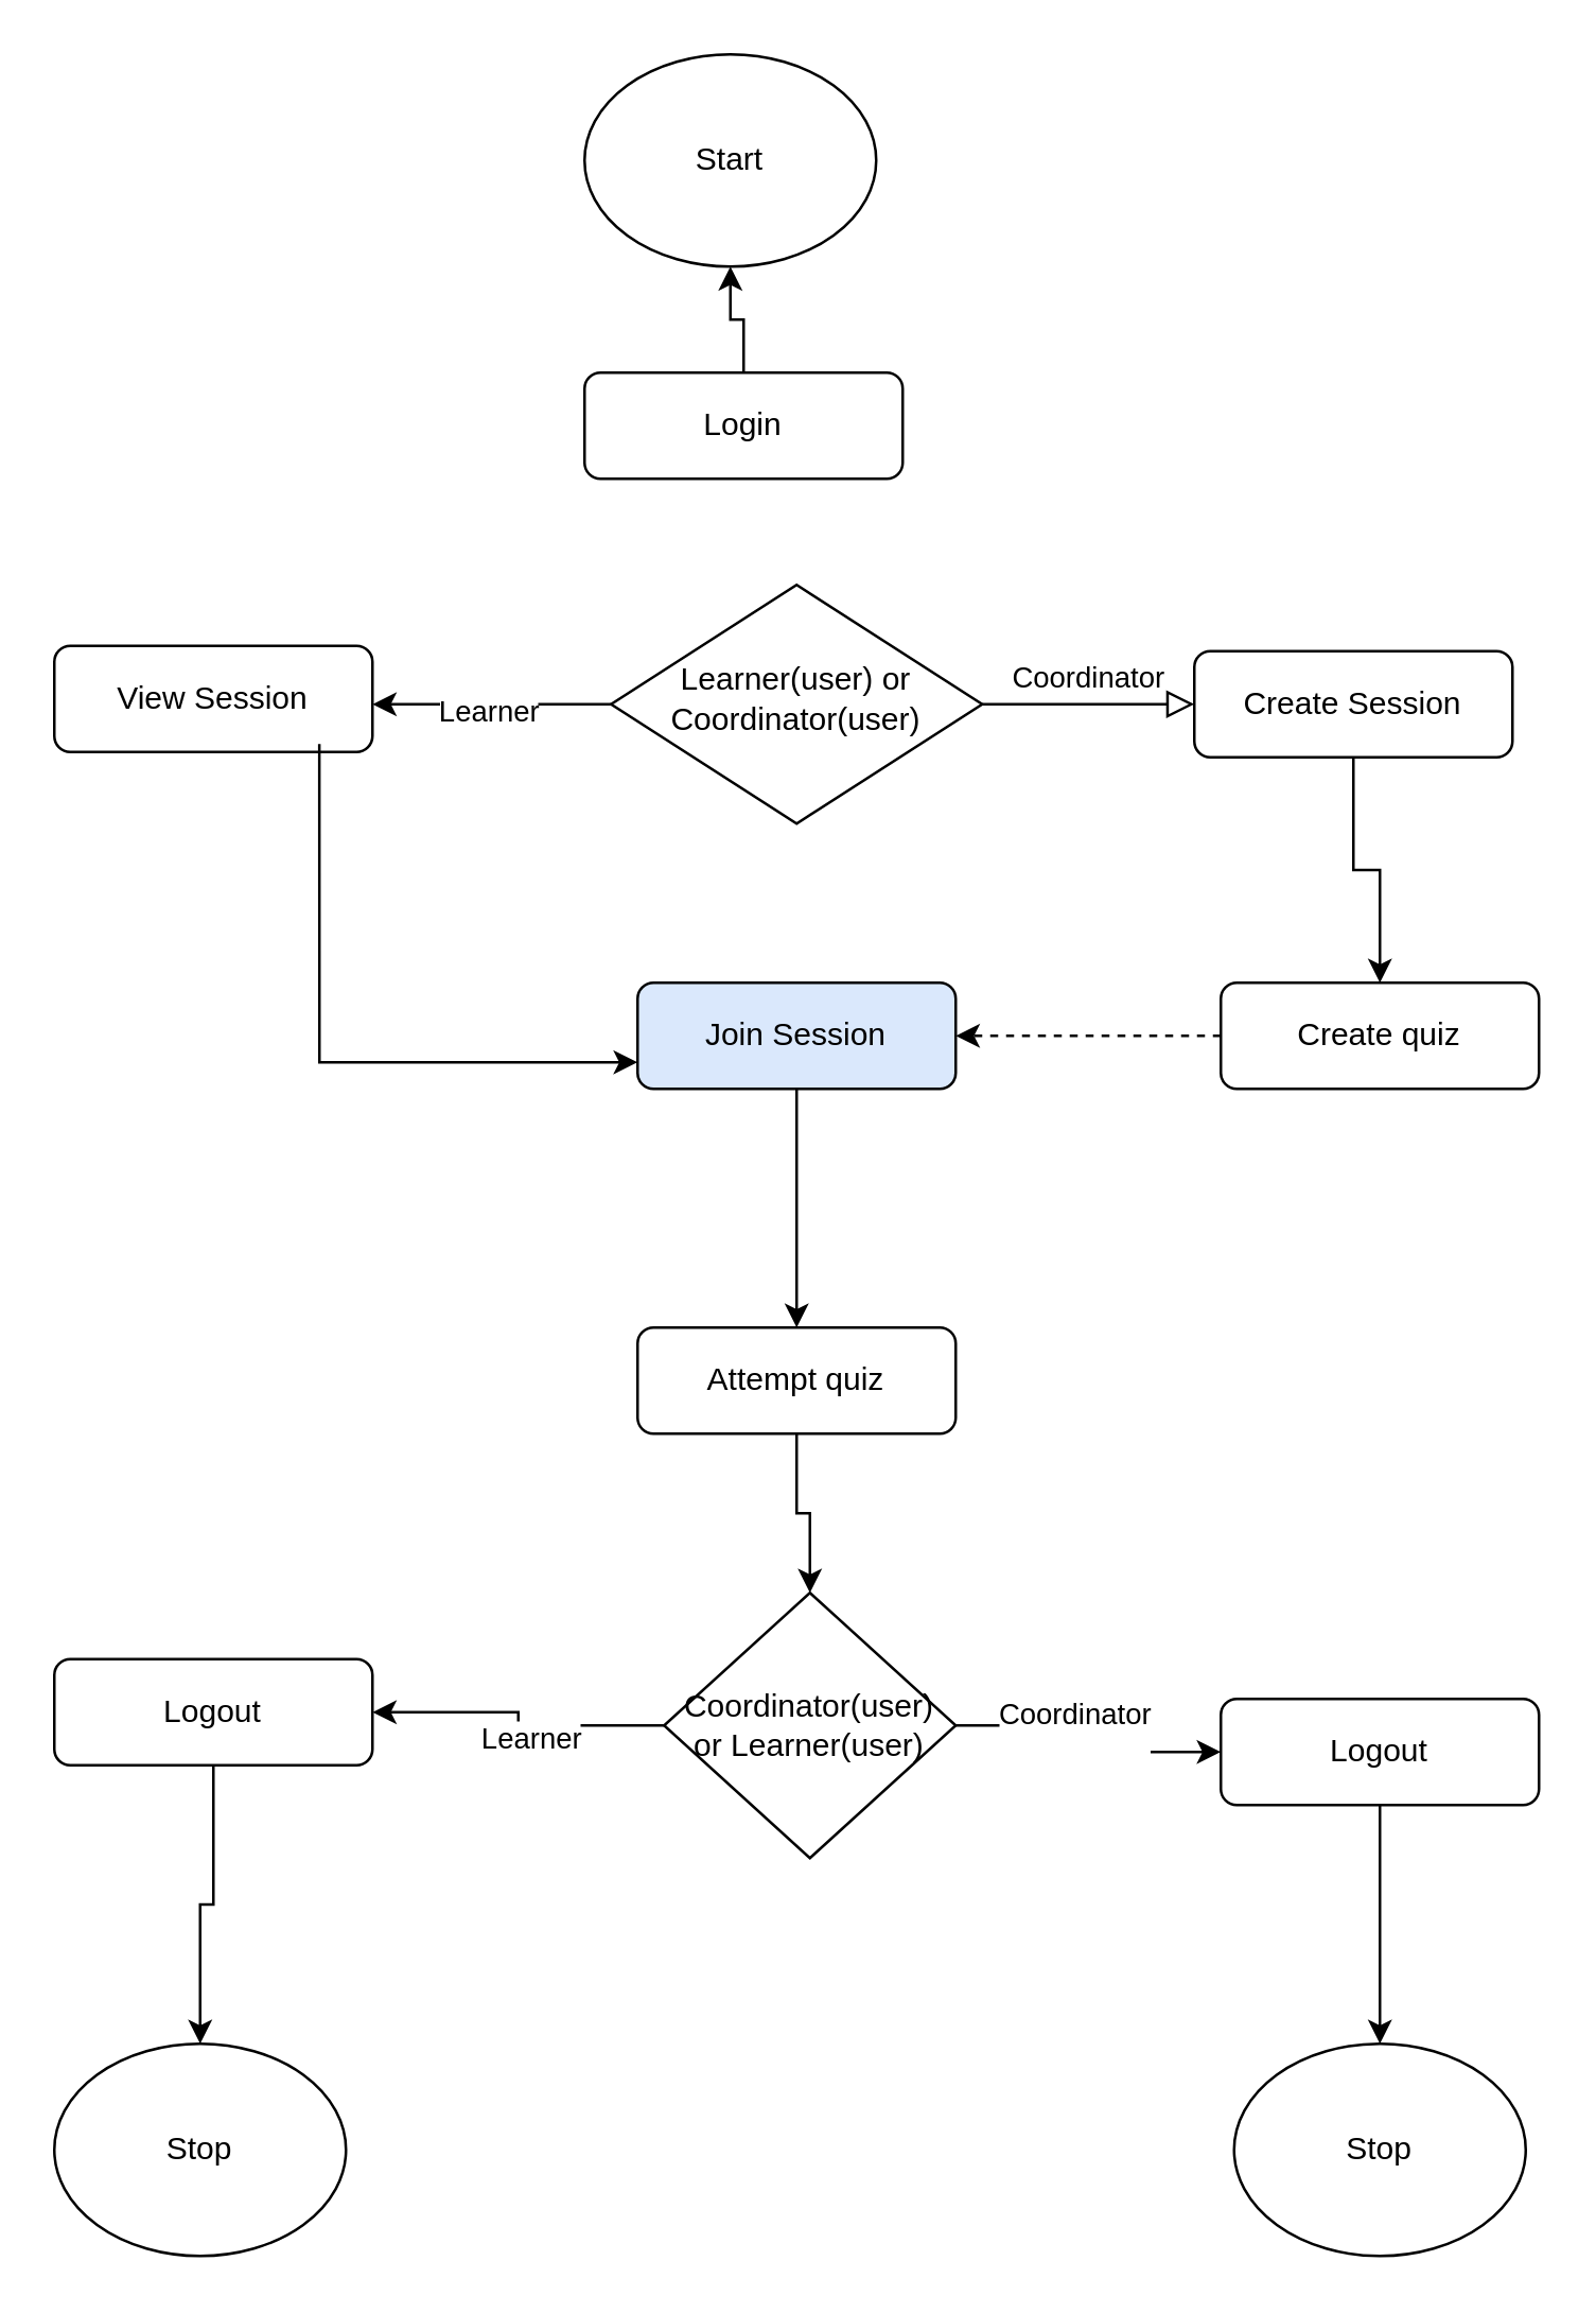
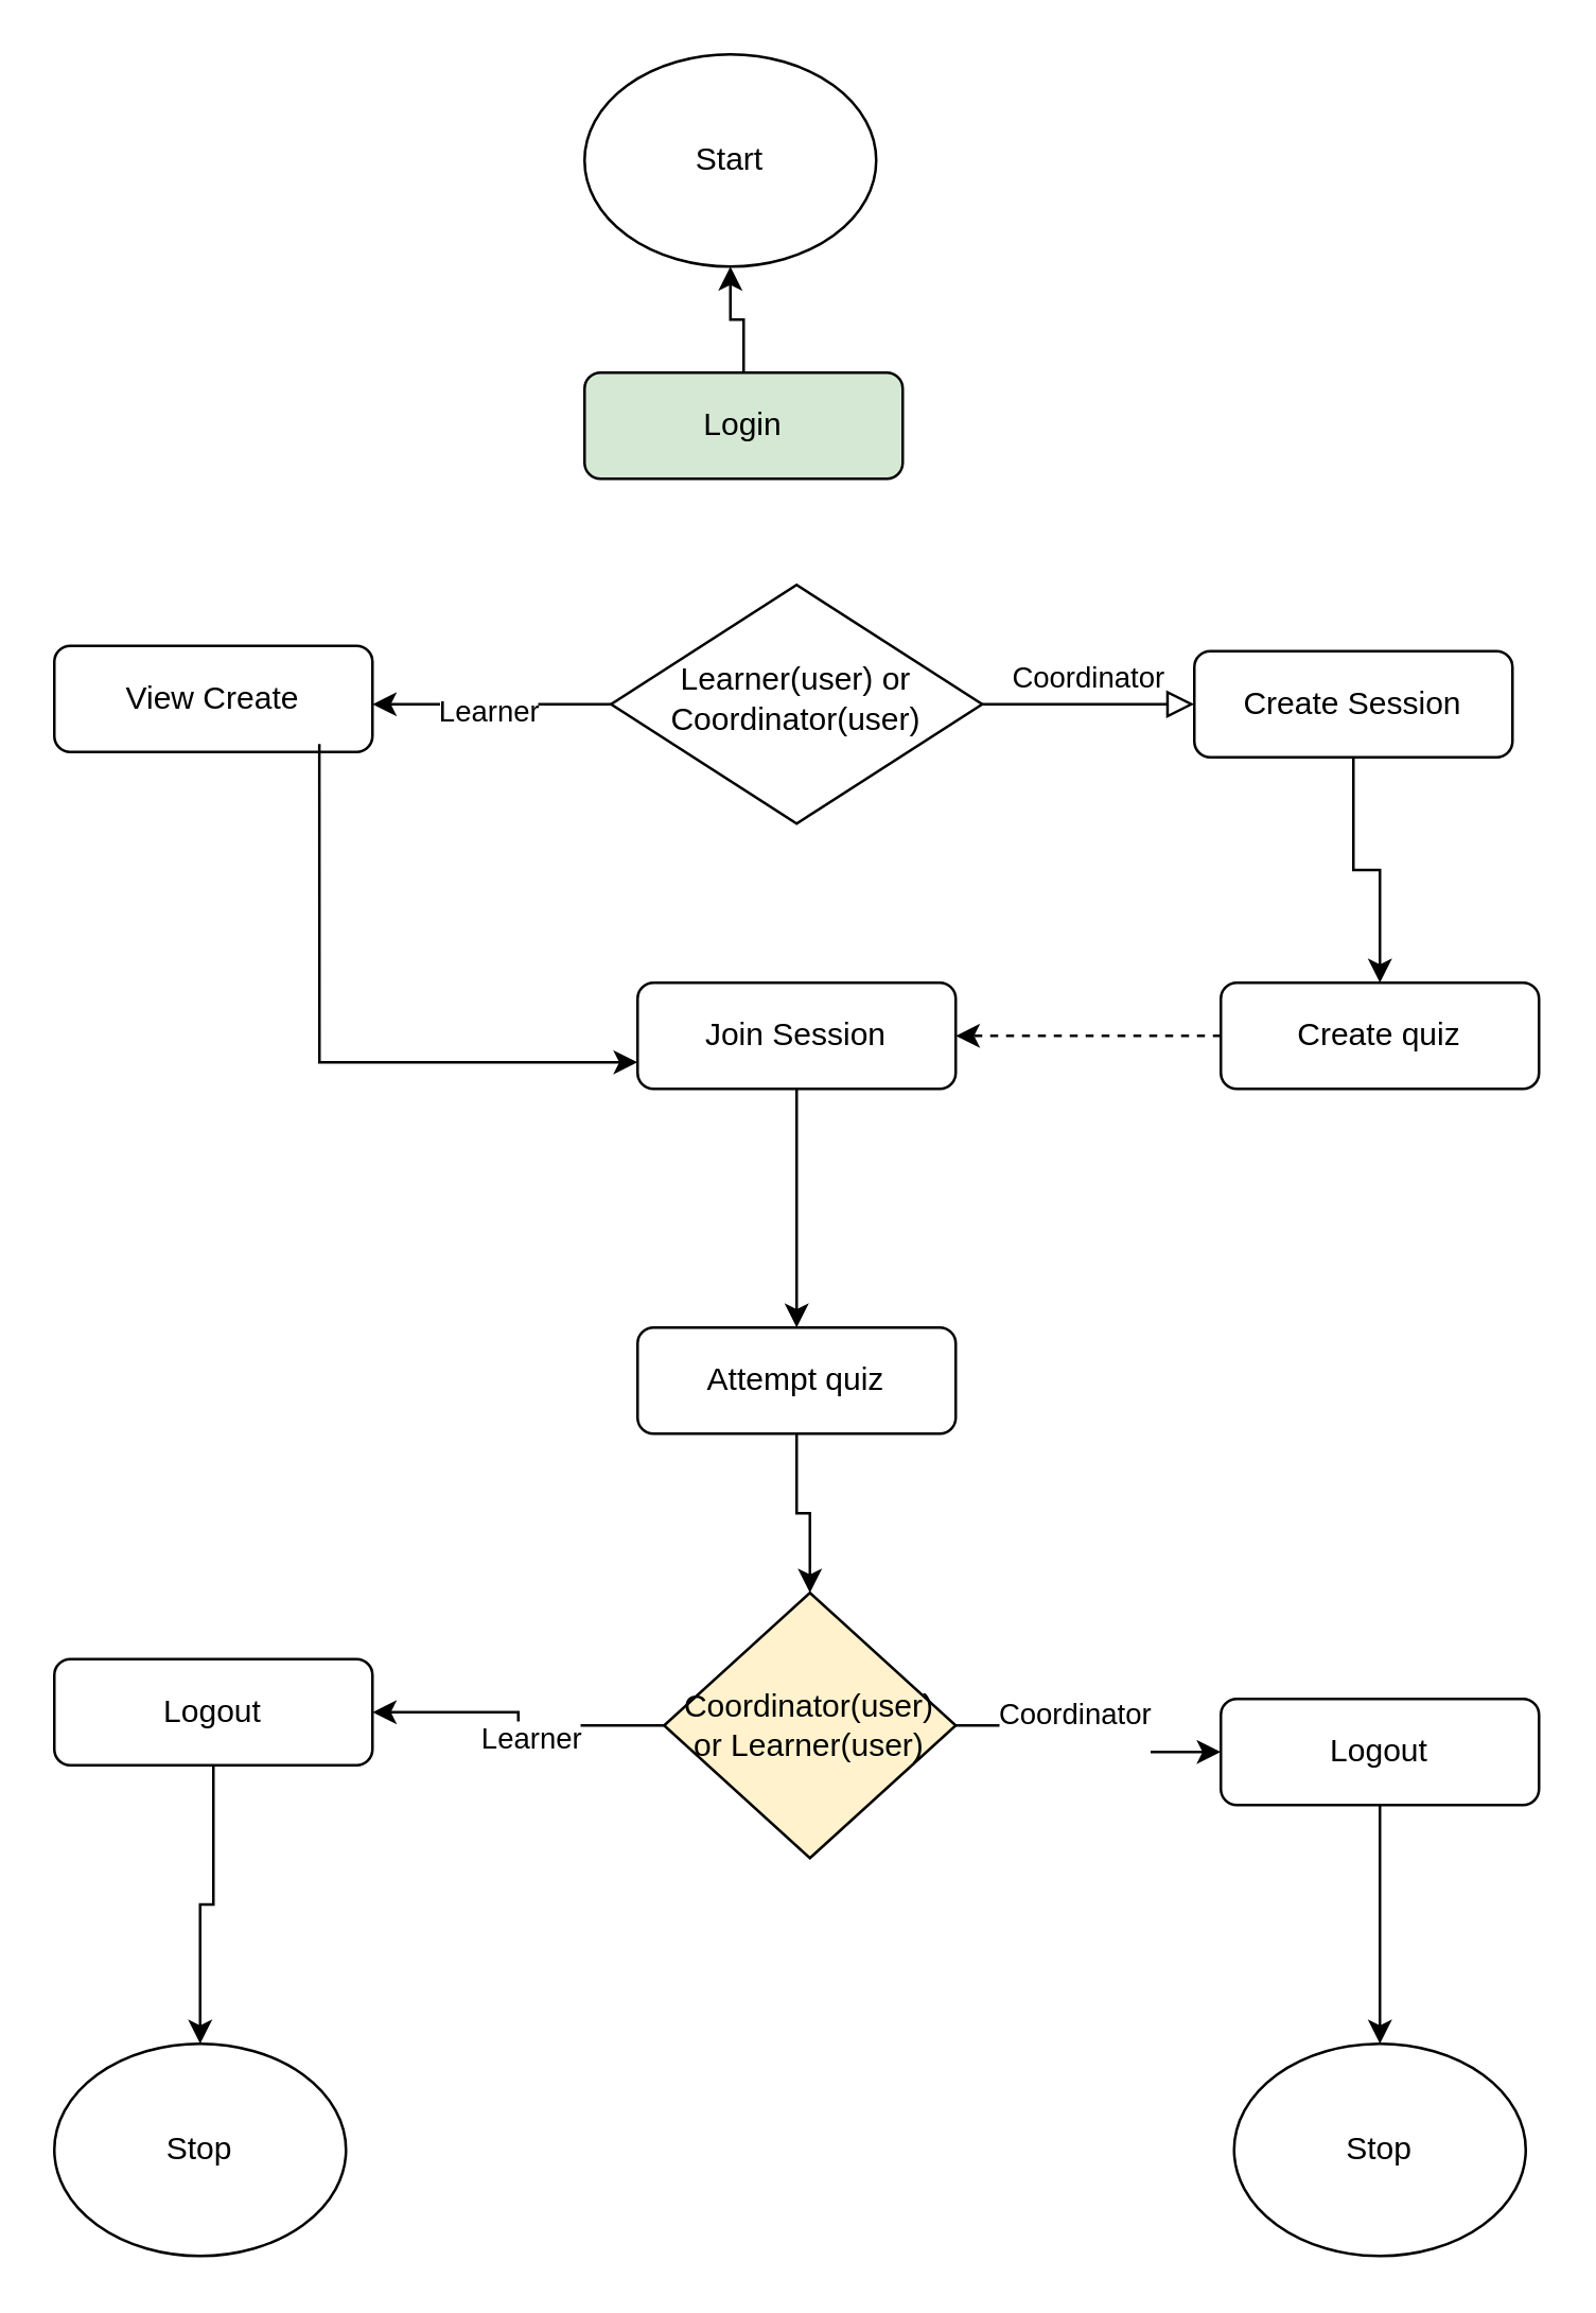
  <mxCell id="0" />
  <mxCell id="1" parent="0" />
  <mxCell id="2" style="edgeStyle=orthogonalEdgeStyle;rounded=0;orthogonalLoop=1;jettySize=auto;html=1;exitX=0.5;exitY=0;exitDx=0;exitDy=0;entryX=0.5;entryY=1;entryDx=0;entryDy=0;" edge="1" parent="1" source="3" target="14"><mxGeometry relative="1" as="geometry" /></mxCell>
- <mxCell id="3" value="Login" style="rounded=1;whiteSpace=wrap;html=1;fontSize=12;glass=0;strokeWidth=1;shadow=0;" parent="1" vertex="1"><mxGeometry x="220" y="140" width="120" height="40" as="geometry" /></mxCell>
+ <mxCell id="3" value="Login" style="rounded=1;whiteSpace=wrap;html=1;fontSize=12;glass=0;strokeWidth=1;shadow=0;fillColor=#d5e8d4;" parent="1" vertex="1"><mxGeometry x="220" y="140" width="120" height="40" as="geometry" /></mxCell>
  <mxCell id="4" value="Coordinator" style="edgeStyle=orthogonalEdgeStyle;rounded=0;html=1;jettySize=auto;orthogonalLoop=1;fontSize=11;endArrow=block;endFill=0;endSize=8;strokeWidth=1;shadow=0;labelBackgroundColor=none;" parent="1" source="7" target="9" edge="1"><mxGeometry y="10" relative="1" as="geometry"><mxPoint as="offset" /></mxGeometry></mxCell>
  <mxCell id="5" value="" style="edgeStyle=orthogonalEdgeStyle;rounded=0;orthogonalLoop=1;jettySize=auto;html=1;" edge="1" parent="1" source="7"><mxGeometry relative="1" as="geometry"><mxPoint x="140" y="265" as="targetPoint" /></mxGeometry></mxCell>
  <mxCell id="6" value="Learner" style="edgeLabel;html=1;align=center;verticalAlign=middle;resizable=0;points=[];" vertex="1" connectable="0" parent="5"><mxGeometry x="0.038" y="2" relative="1" as="geometry"><mxPoint as="offset" /></mxGeometry></mxCell>
  <mxCell id="7" value="Learner(user) or Coordinator(user)" style="rhombus;whiteSpace=wrap;html=1;shadow=0;fontFamily=Helvetica;fontSize=12;align=center;strokeWidth=1;spacing=6;spacingTop=-4;" parent="1" vertex="1"><mxGeometry x="230" y="220" width="140" height="90" as="geometry" /></mxCell>
  <mxCell id="8" value="" style="edgeStyle=orthogonalEdgeStyle;rounded=0;orthogonalLoop=1;jettySize=auto;html=1;" edge="1" parent="1" source="9" target="13"><mxGeometry relative="1" as="geometry" /></mxCell>
  <mxCell id="9" value="Create Session" style="rounded=1;whiteSpace=wrap;html=1;fontSize=12;glass=0;strokeWidth=1;shadow=0;" parent="1" vertex="1"><mxGeometry x="450" y="245" width="120" height="40" as="geometry" /></mxCell>
  <mxCell id="10" style="edgeStyle=orthogonalEdgeStyle;rounded=0;orthogonalLoop=1;jettySize=auto;html=1;exitX=0.5;exitY=1;exitDx=0;exitDy=0;" edge="1" parent="1" source="11" target="18"><mxGeometry relative="1" as="geometry" /></mxCell>
- <mxCell id="11" value="Join Session" style="rounded=1;whiteSpace=wrap;html=1;fontSize=12;glass=0;strokeWidth=1;shadow=0;fillColor=#dae8fc;" parent="1" vertex="1"><mxGeometry x="240" y="370" width="120" height="40" as="geometry" /></mxCell>
+ <mxCell id="11" value="Join Session" style="rounded=1;whiteSpace=wrap;html=1;fontSize=12;glass=0;strokeWidth=1;shadow=0;" parent="1" vertex="1"><mxGeometry x="240" y="370" width="120" height="40" as="geometry" /></mxCell>
  <mxCell id="12" style="edgeStyle=orthogonalEdgeStyle;rounded=0;orthogonalLoop=1;jettySize=auto;html=1;exitX=0;exitY=0.5;exitDx=0;exitDy=0;entryX=1;entryY=0.5;entryDx=0;entryDy=0;dashed=1;" edge="1" parent="1" source="13" target="11"><mxGeometry relative="1" as="geometry" /></mxCell>
  <mxCell id="13" value="Create quiz" style="rounded=1;whiteSpace=wrap;html=1;fontSize=12;glass=0;strokeWidth=1;shadow=0;" parent="1" vertex="1"><mxGeometry x="460" y="370" width="120" height="40" as="geometry" /></mxCell>
  <mxCell id="14" value="Start" style="ellipse;whiteSpace=wrap;html=1;" vertex="1" parent="1"><mxGeometry x="220" y="20" width="110" height="80" as="geometry" /></mxCell>
- <mxCell id="15" value="View Session" style="rounded=1;whiteSpace=wrap;html=1;fontSize=12;glass=0;strokeWidth=1;shadow=0;" vertex="1" parent="1"><mxGeometry x="20" y="243" width="120" height="40" as="geometry" /></mxCell>
+ <mxCell id="15" value="View Create" style="rounded=1;whiteSpace=wrap;html=1;fontSize=12;glass=0;strokeWidth=1;shadow=0;" vertex="1" parent="1"><mxGeometry x="20" y="243" width="120" height="40" as="geometry" /></mxCell>
  <mxCell id="16" value="" style="endArrow=classic;html=1;rounded=0;entryX=0;entryY=0.75;entryDx=0;entryDy=0;exitX=0.833;exitY=0.925;exitDx=0;exitDy=0;exitPerimeter=0;" edge="1" parent="1" source="15" target="11"><mxGeometry width="50" height="50" relative="1" as="geometry"><mxPoint y="400" as="sourcePoint" x="60" /><mxPoint x="170" y="355" as="targetPoint" /><Array as="points"><mxPoint x="120" y="400" /></Array></mxGeometry></mxCell>
  <mxCell id="17" style="edgeStyle=orthogonalEdgeStyle;rounded=0;orthogonalLoop=1;jettySize=auto;html=1;exitX=0.5;exitY=1;exitDx=0;exitDy=0;entryX=0.5;entryY=0;entryDx=0;entryDy=0;" edge="1" parent="1" source="18" target="23"><mxGeometry relative="1" as="geometry" /></mxCell>
  <mxCell id="18" value="Attempt quiz" style="rounded=1;whiteSpace=wrap;html=1;fontSize=12;glass=0;strokeWidth=1;shadow=0;" vertex="1" parent="1"><mxGeometry x="240" y="500" width="120" height="40" as="geometry" /></mxCell>
  <mxCell id="19" style="edgeStyle=orthogonalEdgeStyle;rounded=0;orthogonalLoop=1;jettySize=auto;html=1;exitX=1;exitY=0.5;exitDx=0;exitDy=0;entryX=0;entryY=0.5;entryDx=0;entryDy=0;" edge="1" parent="1" source="23" target="25"><mxGeometry relative="1" as="geometry" /></mxCell>
  <mxCell id="20" value="Coordinator&lt;div&gt;&lt;br&gt;&lt;/div&gt;" style="edgeLabel;html=1;align=center;verticalAlign=middle;resizable=0;points=[];" vertex="1" connectable="0" parent="19"><mxGeometry x="-0.2" y="-2" relative="1" as="geometry"><mxPoint as="offset" /></mxGeometry></mxCell>
  <mxCell id="21" style="edgeStyle=orthogonalEdgeStyle;rounded=0;orthogonalLoop=1;jettySize=auto;html=1;" edge="1" parent="1" source="23" target="28"><mxGeometry relative="1" as="geometry" /></mxCell>
  <mxCell id="22" value="Learner" style="edgeLabel;html=1;align=center;verticalAlign=middle;resizable=0;points=[];" vertex="1" connectable="0" parent="21"><mxGeometry x="-0.113" y="4" relative="1" as="geometry"><mxPoint as="offset" /></mxGeometry></mxCell>
- <mxCell id="23" value="Coordinator(user) or Learner(user)" style="rhombus;whiteSpace=wrap;html=1;" vertex="1" parent="1"><mxGeometry x="250" y="600" width="110" height="100" as="geometry" /></mxCell>
+ <mxCell id="23" value="Coordinator(user) or Learner(user)" style="rhombus;whiteSpace=wrap;html=1;fillColor=#fff2cc;" vertex="1" parent="1"><mxGeometry x="250" y="600" width="110" height="100" as="geometry" /></mxCell>
  <mxCell id="24" style="edgeStyle=orthogonalEdgeStyle;rounded=0;orthogonalLoop=1;jettySize=auto;html=1;" edge="1" parent="1" source="25" target="26"><mxGeometry relative="1" as="geometry" /></mxCell>
  <mxCell id="25" value="Logout" style="rounded=1;whiteSpace=wrap;html=1;fontSize=12;glass=0;strokeWidth=1;shadow=0;" vertex="1" parent="1"><mxGeometry x="460" y="640" width="120" height="40" as="geometry" /></mxCell>
  <mxCell id="26" value="Stop" style="ellipse;whiteSpace=wrap;html=1;" vertex="1" parent="1"><mxGeometry x="465" y="770" width="110" height="80" as="geometry" /></mxCell>
  <mxCell id="27" style="edgeStyle=orthogonalEdgeStyle;rounded=0;orthogonalLoop=1;jettySize=auto;html=1;" edge="1" parent="1" source="28" target="29"><mxGeometry relative="1" as="geometry" /></mxCell>
  <mxCell id="28" value="Logout" style="rounded=1;whiteSpace=wrap;html=1;fontSize=12;glass=0;strokeWidth=1;shadow=0;" vertex="1" parent="1"><mxGeometry x="20" y="625" width="120" height="40" as="geometry" /></mxCell>
  <mxCell id="29" value="Stop" style="ellipse;whiteSpace=wrap;html=1;" vertex="1" parent="1"><mxGeometry x="20" y="770" width="110" height="80" as="geometry" /></mxCell>
